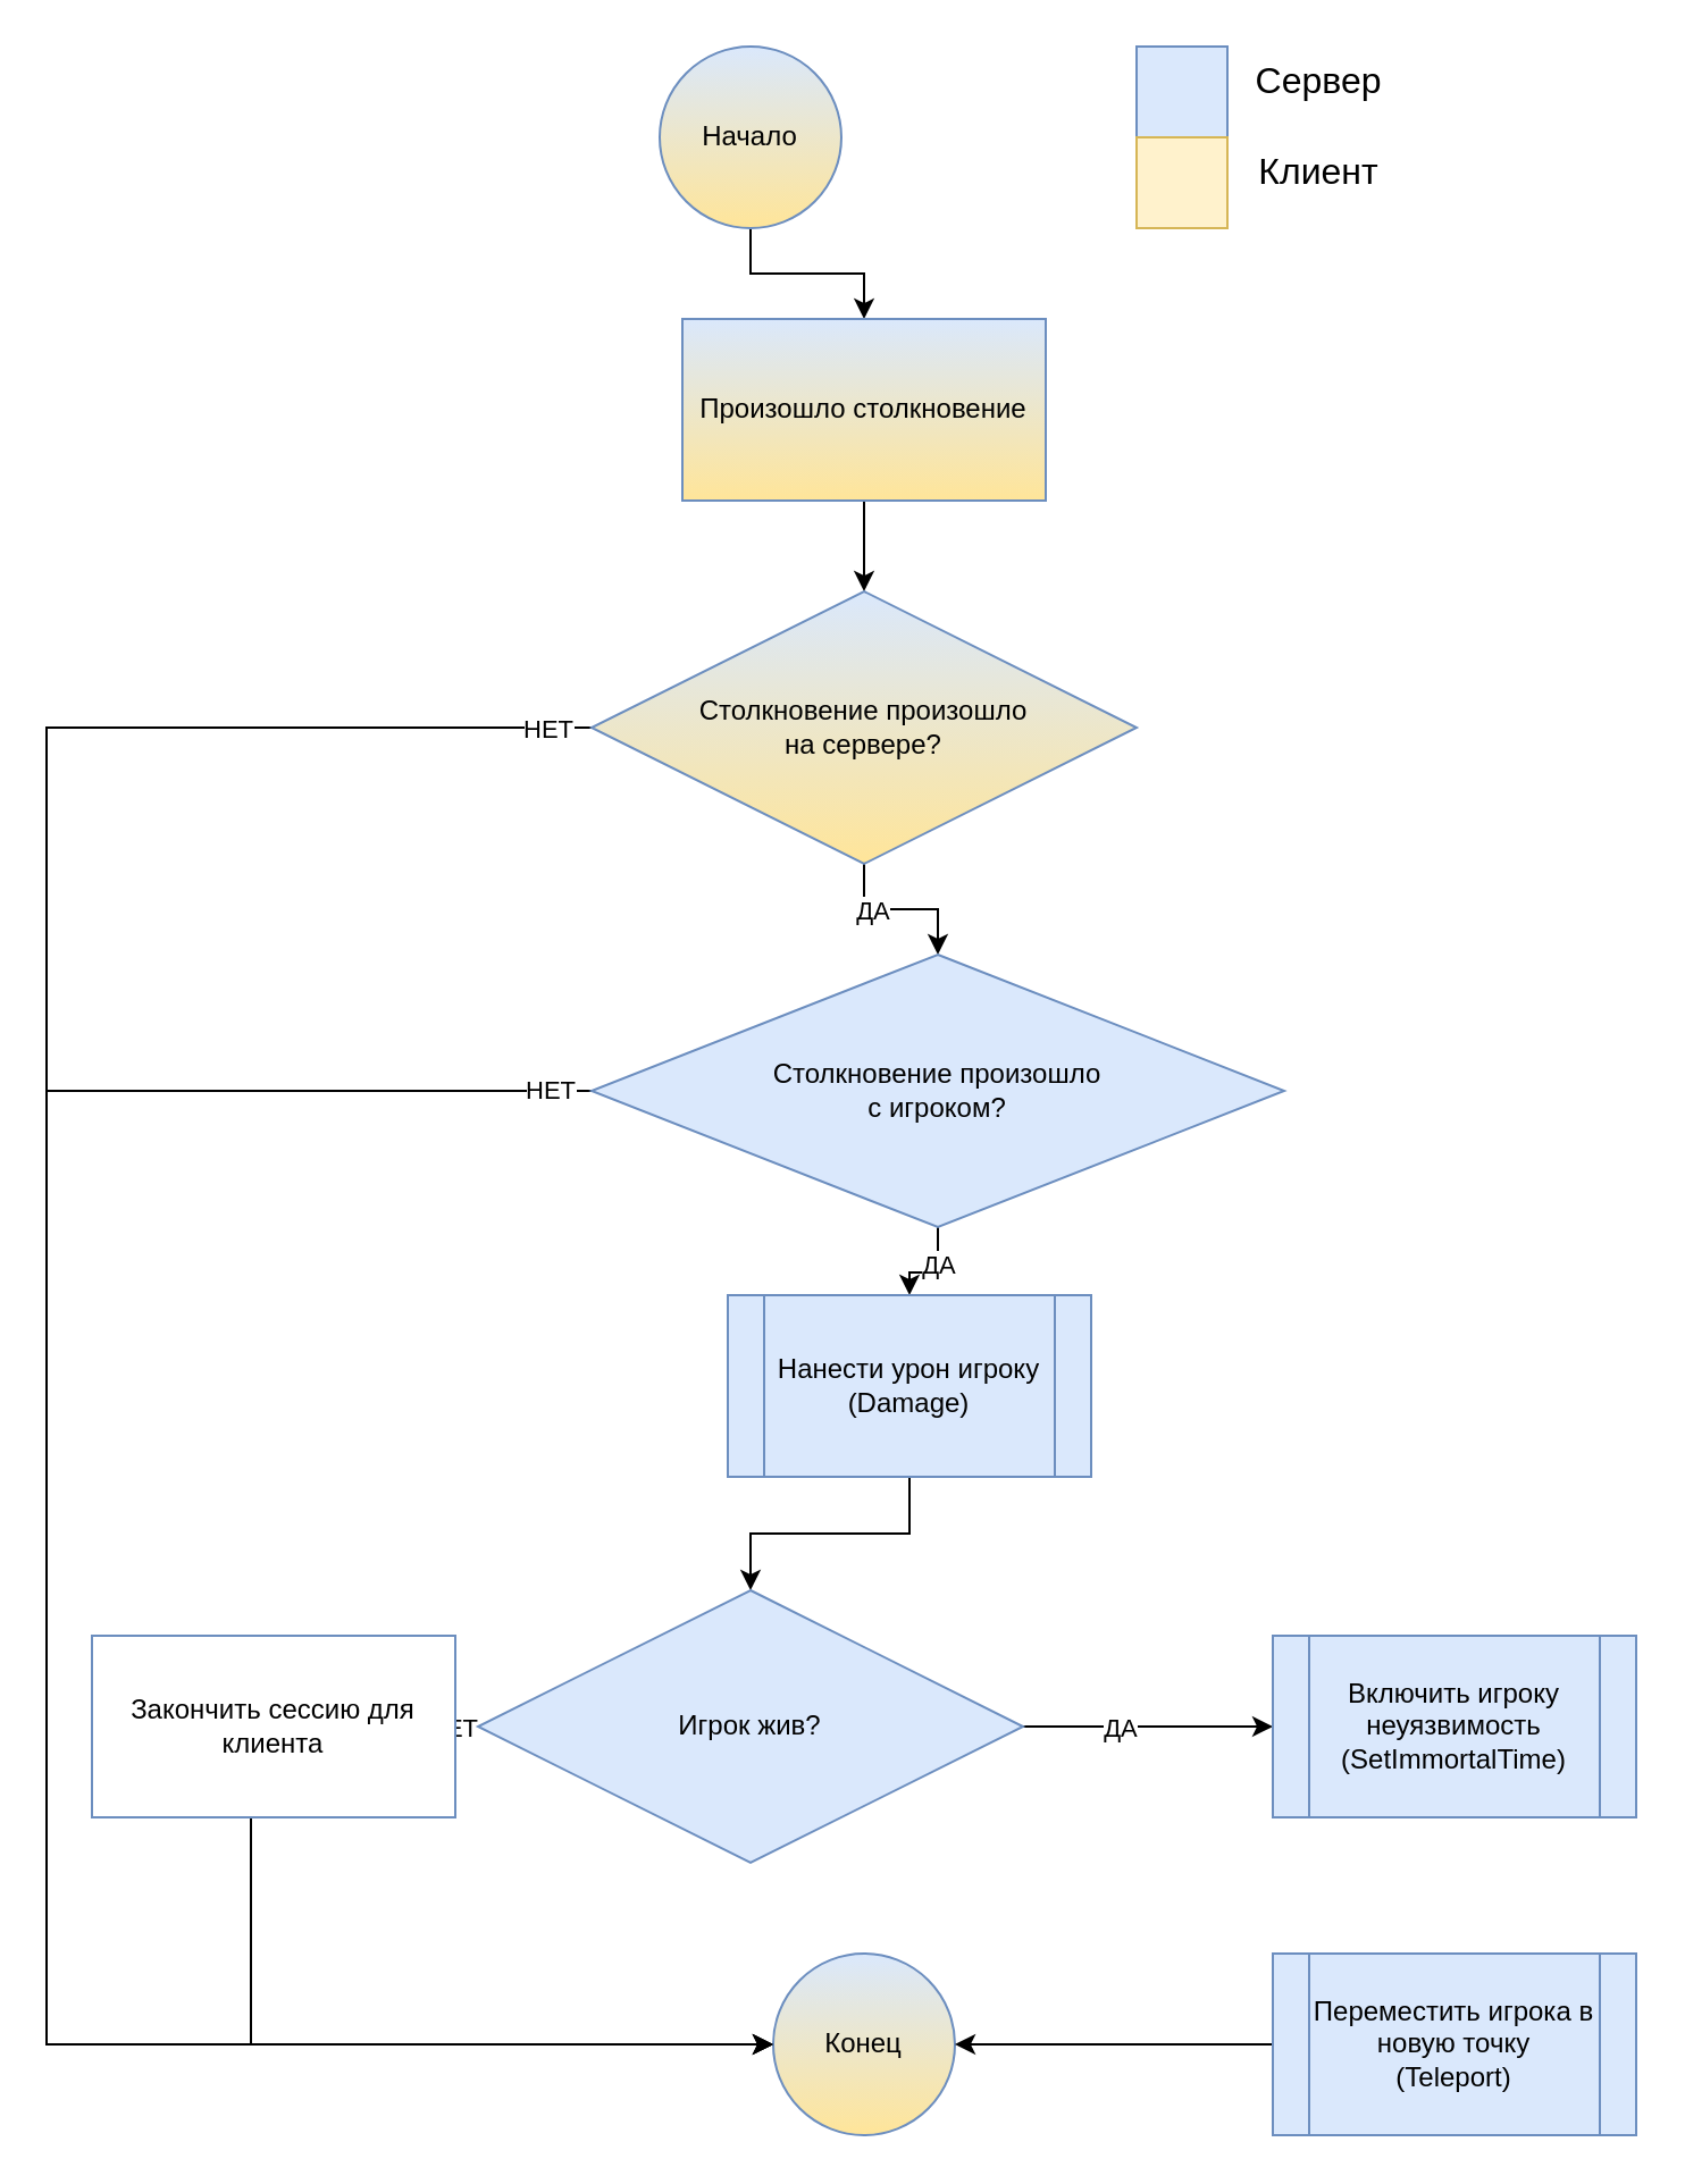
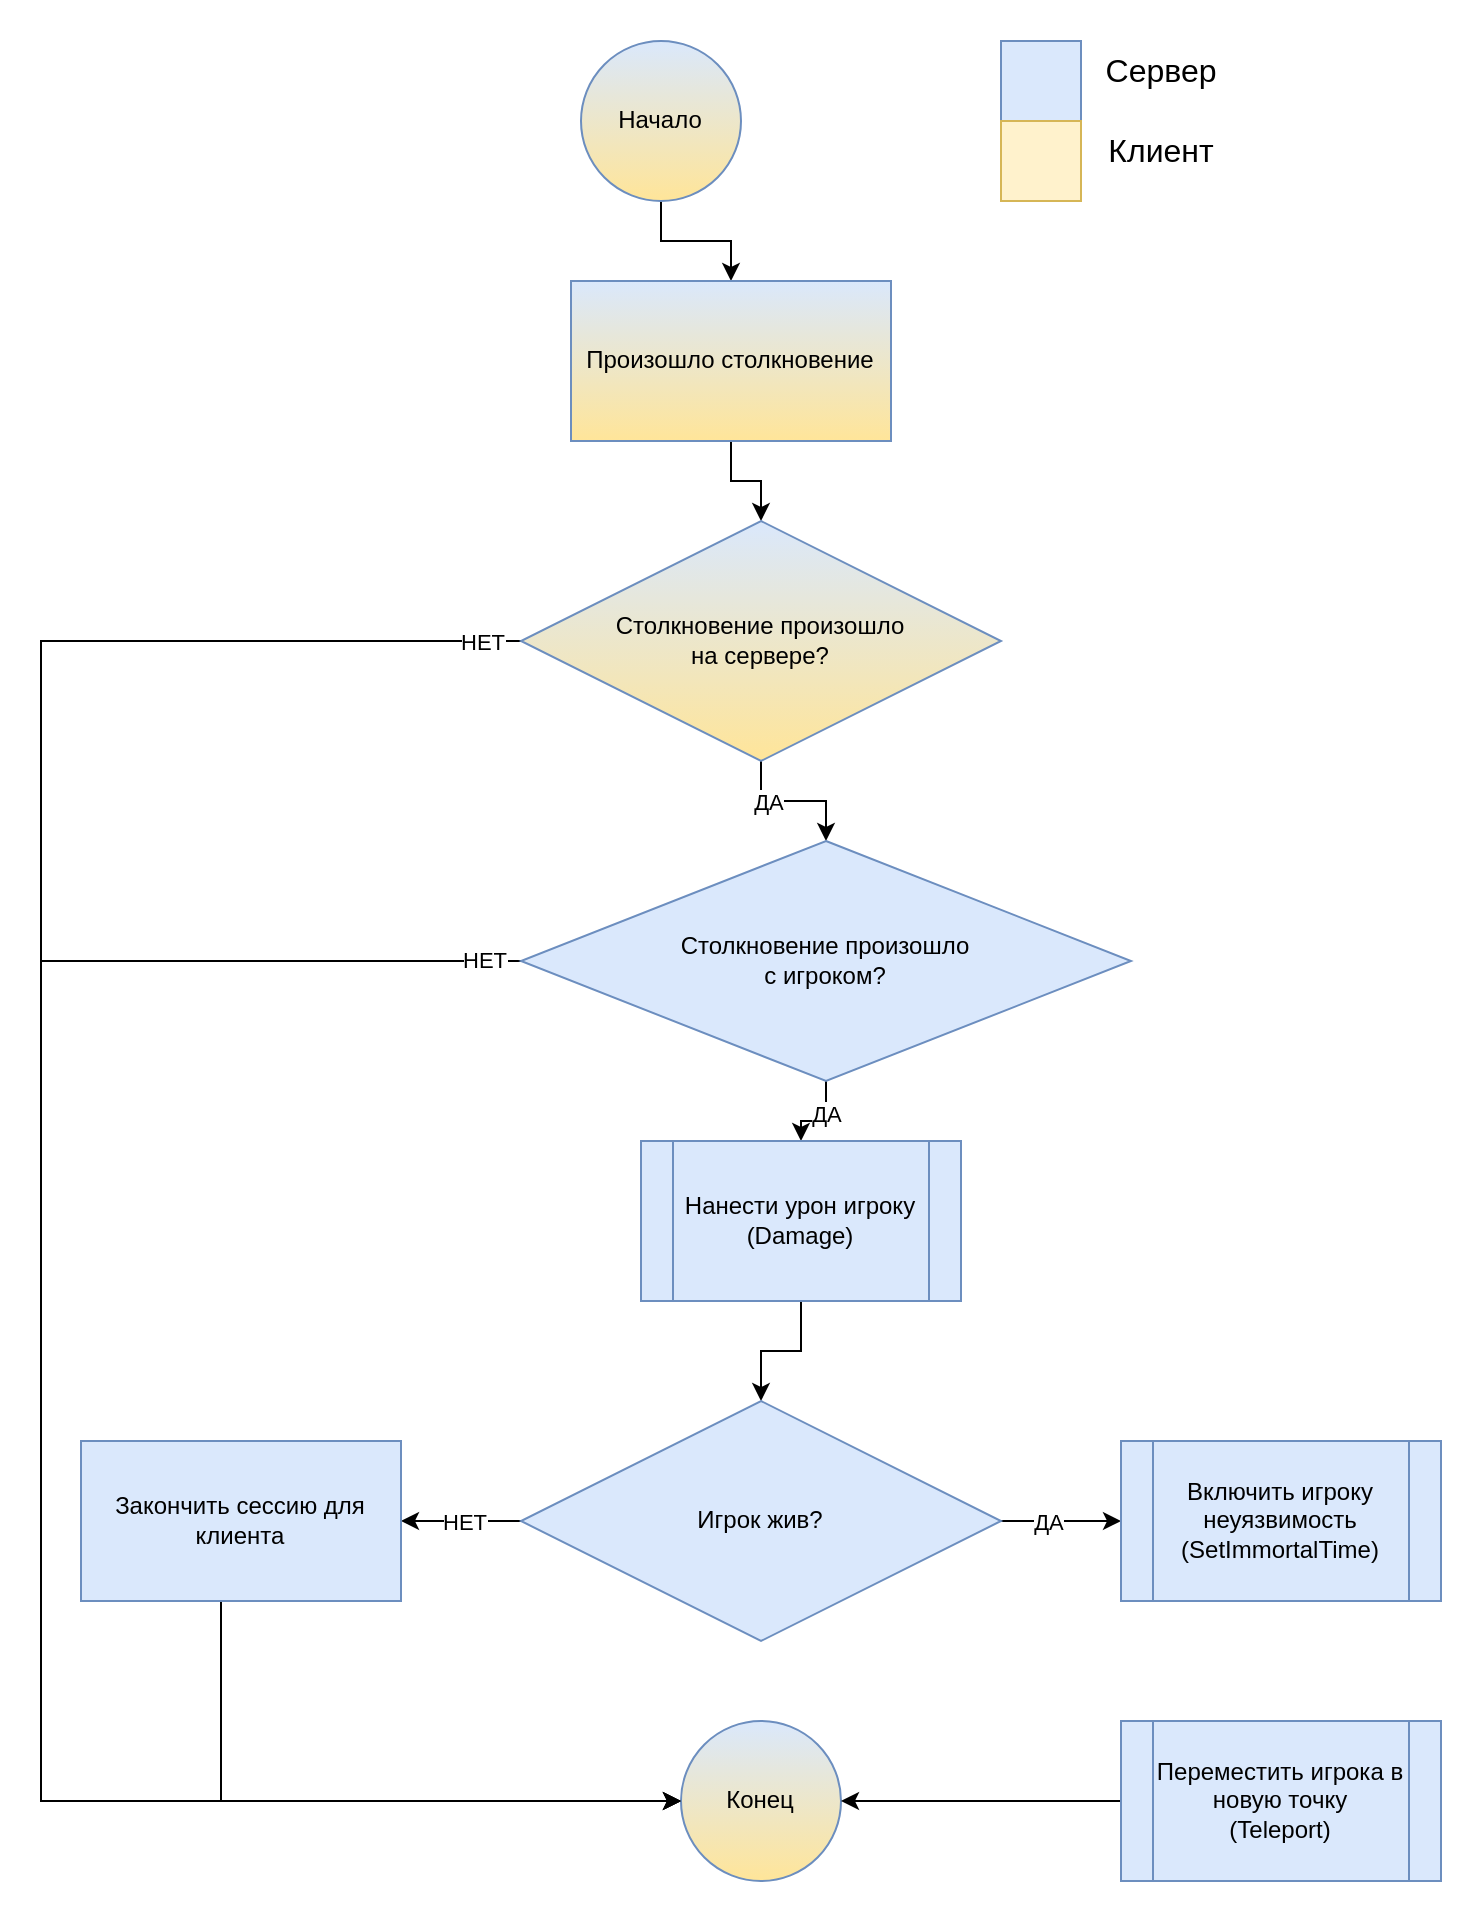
  <mxCell id="0" />
  <mxCell id="1" parent="0" />
  <mxCell id="2" style="edgeStyle=orthogonalEdgeStyle;rounded=0;orthogonalLoop=1;jettySize=auto;html=1;" edge="1" parent="1" source="3" target="5"><mxGeometry relative="1" as="geometry" /></mxCell>
  <mxCell id="3" value="Начало" style="ellipse;whiteSpace=wrap;html=1;aspect=fixed;fillColor=#dae8fc;strokeColor=#6c8ebf;gradientColor=#FFE599;" vertex="1" parent="1"><mxGeometry x="290" y="20" width="80" height="80" as="geometry" /></mxCell>
  <mxCell id="4" style="edgeStyle=orthogonalEdgeStyle;rounded=0;orthogonalLoop=1;jettySize=auto;html=1;" edge="1" parent="1" source="5" target="10"><mxGeometry relative="1" as="geometry" /></mxCell>
- <mxCell id="5" value="Произошло столкновение" style="rounded=0;whiteSpace=wrap;html=1;fillColor=#dae8fc;strokeColor=#6c8ebf;gradientColor=#FFE599;" vertex="1" parent="1"><mxGeometry x="300" y="140" width="160" height="80" as="geometry" /></mxCell>
+ <mxCell id="5" value="Произошло столкновение" style="rounded=0;whiteSpace=wrap;html=1;fillColor=#dae8fc;strokeColor=#6c8ebf;gradientColor=#FFE599;" vertex="1" parent="1"><mxGeometry x="285" y="140" width="160" height="80" as="geometry" /></mxCell>
  <mxCell id="6" style="edgeStyle=orthogonalEdgeStyle;rounded=0;orthogonalLoop=1;jettySize=auto;html=1;" edge="1" parent="1" source="10" target="11"><mxGeometry relative="1" as="geometry"><Array as="points"><mxPoint x="20" y="320" /><mxPoint x="20" y="900" /></Array></mxGeometry></mxCell>
  <mxCell id="7" value="НЕТ" style="edgeLabel;html=1;align=center;verticalAlign=middle;resizable=0;points=[];" vertex="1" connectable="0" parent="6"><mxGeometry x="-0.965" relative="1" as="geometry"><mxPoint as="offset" /></mxGeometry></mxCell>
  <mxCell id="8" style="edgeStyle=orthogonalEdgeStyle;rounded=0;orthogonalLoop=1;jettySize=auto;html=1;" edge="1" parent="1" source="10" target="16"><mxGeometry relative="1" as="geometry"><mxPoint x="380" y="420" as="targetPoint" /></mxGeometry></mxCell>
  <mxCell id="9" value="ДА" style="edgeLabel;html=1;align=center;verticalAlign=middle;resizable=0;points=[];" vertex="1" connectable="0" parent="8"><mxGeometry x="-0.369" relative="1" as="geometry"><mxPoint as="offset" /></mxGeometry></mxCell>
  <mxCell id="10" value="Столкновение произошло &lt;br&gt;на сервере?" style="rhombus;whiteSpace=wrap;html=1;fillColor=#dae8fc;strokeColor=#6c8ebf;gradientColor=#FFE599;" vertex="1" parent="1"><mxGeometry x="260" y="260" width="240" height="120" as="geometry" /></mxCell>
  <mxCell id="11" value="Конец" style="ellipse;whiteSpace=wrap;html=1;aspect=fixed;fillColor=#dae8fc;strokeColor=#6c8ebf;gradientColor=#FFE599;" vertex="1" parent="1"><mxGeometry x="340" y="860" width="80" height="80" as="geometry" /></mxCell>
  <mxCell id="12" style="edgeStyle=orthogonalEdgeStyle;rounded=0;orthogonalLoop=1;jettySize=auto;html=1;" edge="1" parent="1" source="16" target="11"><mxGeometry relative="1" as="geometry"><Array as="points"><mxPoint x="20" y="480" /><mxPoint x="20" y="900" /></Array></mxGeometry></mxCell>
  <mxCell id="13" value="НЕТ" style="edgeLabel;html=1;align=center;verticalAlign=middle;resizable=0;points=[];" vertex="1" connectable="0" parent="12"><mxGeometry x="-0.961" y="-1" relative="1" as="geometry"><mxPoint as="offset" /></mxGeometry></mxCell>
  <mxCell id="14" style="edgeStyle=orthogonalEdgeStyle;rounded=0;orthogonalLoop=1;jettySize=auto;html=1;" edge="1" parent="1" source="16" target="18"><mxGeometry relative="1" as="geometry"><mxPoint x="380" y="580" as="targetPoint" /></mxGeometry></mxCell>
  <mxCell id="15" value="ДА" style="edgeLabel;html=1;align=center;verticalAlign=middle;resizable=0;points=[];" vertex="1" connectable="0" parent="14"><mxGeometry x="-0.24" relative="1" as="geometry"><mxPoint as="offset" /></mxGeometry></mxCell>
  <mxCell id="16" value="Столкновение произошло &lt;br&gt;с игроком?" style="rhombus;whiteSpace=wrap;html=1;fillColor=#dae8fc;strokeColor=#6c8ebf;" vertex="1" parent="1"><mxGeometry x="260" y="420" width="305" height="120" as="geometry" /></mxCell>
  <mxCell id="17" style="edgeStyle=orthogonalEdgeStyle;rounded=0;orthogonalLoop=1;jettySize=auto;html=1;" edge="1" parent="1" source="18" target="23"><mxGeometry relative="1" as="geometry" /></mxCell>
  <mxCell id="18" value="Нанести урон игроку&lt;br&gt;(Damage)" style="shape=process;whiteSpace=wrap;html=1;backgroundOutline=1;fillColor=#dae8fc;strokeColor=#6c8ebf;" vertex="1" parent="1"><mxGeometry x="320" y="570" width="160" height="80" as="geometry" /></mxCell>
  <mxCell id="19" style="edgeStyle=orthogonalEdgeStyle;rounded=0;orthogonalLoop=1;jettySize=auto;html=1;" edge="1" parent="1" source="23" target="25"><mxGeometry relative="1" as="geometry"><Array as="points"><mxPoint x="250" y="760" /><mxPoint x="250" y="760" /></Array></mxGeometry></mxCell>
  <mxCell id="20" value="НЕТ" style="edgeLabel;html=1;align=center;verticalAlign=middle;resizable=0;points=[];" vertex="1" connectable="0" parent="19"><mxGeometry x="-0.317" relative="1" as="geometry"><mxPoint x="-9" as="offset" /></mxGeometry></mxCell>
  <mxCell id="21" style="edgeStyle=orthogonalEdgeStyle;rounded=0;orthogonalLoop=1;jettySize=auto;html=1;" edge="1" parent="1" source="23" target="26"><mxGeometry relative="1" as="geometry" /></mxCell>
  <mxCell id="22" value="ДА" style="edgeLabel;html=1;align=center;verticalAlign=middle;resizable=0;points=[];" vertex="1" connectable="0" parent="21"><mxGeometry x="-0.242" relative="1" as="geometry"><mxPoint as="offset" /></mxGeometry></mxCell>
- <mxCell id="23" value="Игрок жив?" style="rhombus;whiteSpace=wrap;html=1;fillColor=#dae8fc;strokeColor=#6c8ebf;" vertex="1" parent="1"><mxGeometry x="210" y="700" width="240" height="120" as="geometry" /></mxCell>
+ <mxCell id="23" value="Игрок жив?" style="rhombus;whiteSpace=wrap;html=1;fillColor=#dae8fc;strokeColor=#6c8ebf;" vertex="1" parent="1"><mxGeometry x="260" y="700" width="240" height="120" as="geometry" /></mxCell>
  <mxCell id="24" style="edgeStyle=orthogonalEdgeStyle;rounded=0;orthogonalLoop=1;jettySize=auto;html=1;" edge="1" parent="1" source="25" target="11"><mxGeometry relative="1" as="geometry"><Array as="points"><mxPoint x="110" y="900" /></Array></mxGeometry></mxCell>
- <mxCell id="25" value="Закончить сессию для клиента" style="rounded=0;whiteSpace=wrap;html=1;fillColor=#ffffff;strokeColor=#6c8ebf;" vertex="1" parent="1"><mxGeometry x="40" y="720" width="160" height="80" as="geometry" /></mxCell>
+ <mxCell id="25" value="Закончить сессию для клиента" style="rounded=0;whiteSpace=wrap;html=1;fillColor=#dae8fc;strokeColor=#6c8ebf;" vertex="1" parent="1"><mxGeometry x="40" y="720" width="160" height="80" as="geometry" /></mxCell>
  <mxCell id="26" value="Включить игроку неуязвимость&lt;br&gt;(SetImmortalTime)" style="shape=process;whiteSpace=wrap;html=1;backgroundOutline=1;fillColor=#dae8fc;strokeColor=#6c8ebf;" vertex="1" parent="1"><mxGeometry x="560" y="720" width="160" height="80" as="geometry" /></mxCell>
  <mxCell id="27" style="edgeStyle=orthogonalEdgeStyle;rounded=0;orthogonalLoop=1;jettySize=auto;html=1;" edge="1" parent="1" source="28" target="11"><mxGeometry relative="1" as="geometry" /></mxCell>
  <mxCell id="28" value="Переместить игрока в новую точку&lt;br&gt;(Teleport)" style="shape=process;whiteSpace=wrap;html=1;backgroundOutline=1;fillColor=#dae8fc;strokeColor=#6c8ebf;" vertex="1" parent="1"><mxGeometry x="560" y="860" width="160" height="80" as="geometry" /></mxCell>
  <mxCell id="29" value="" style="rounded=0;whiteSpace=wrap;html=1;fillColor=#dae8fc;strokeColor=#6c8ebf;" vertex="1" parent="1"><mxGeometry x="500" y="20" width="40" height="40" as="geometry" /></mxCell>
  <mxCell id="30" value="" style="rounded=0;whiteSpace=wrap;html=1;fillColor=#fff2cc;strokeColor=#d6b656;" vertex="1" parent="1"><mxGeometry x="500" y="60" width="40" height="40" as="geometry" /></mxCell>
  <mxCell id="31" value="&lt;font style=&quot;font-size: 16px;&quot;&gt;Сервер&lt;/font&gt;" style="text;html=1;align=center;verticalAlign=middle;resizable=0;points=[];autosize=1;strokeColor=none;fillColor=none;" vertex="1" parent="1"><mxGeometry x="540" y="20" width="80" height="30" as="geometry" /></mxCell>
  <mxCell id="32" value="&lt;font style=&quot;font-size: 16px;&quot;&gt;Клиент&lt;/font&gt;" style="text;html=1;align=center;verticalAlign=middle;resizable=0;points=[];autosize=1;strokeColor=none;fillColor=none;" vertex="1" parent="1"><mxGeometry x="540" y="60" width="80" height="30" as="geometry" /></mxCell>
